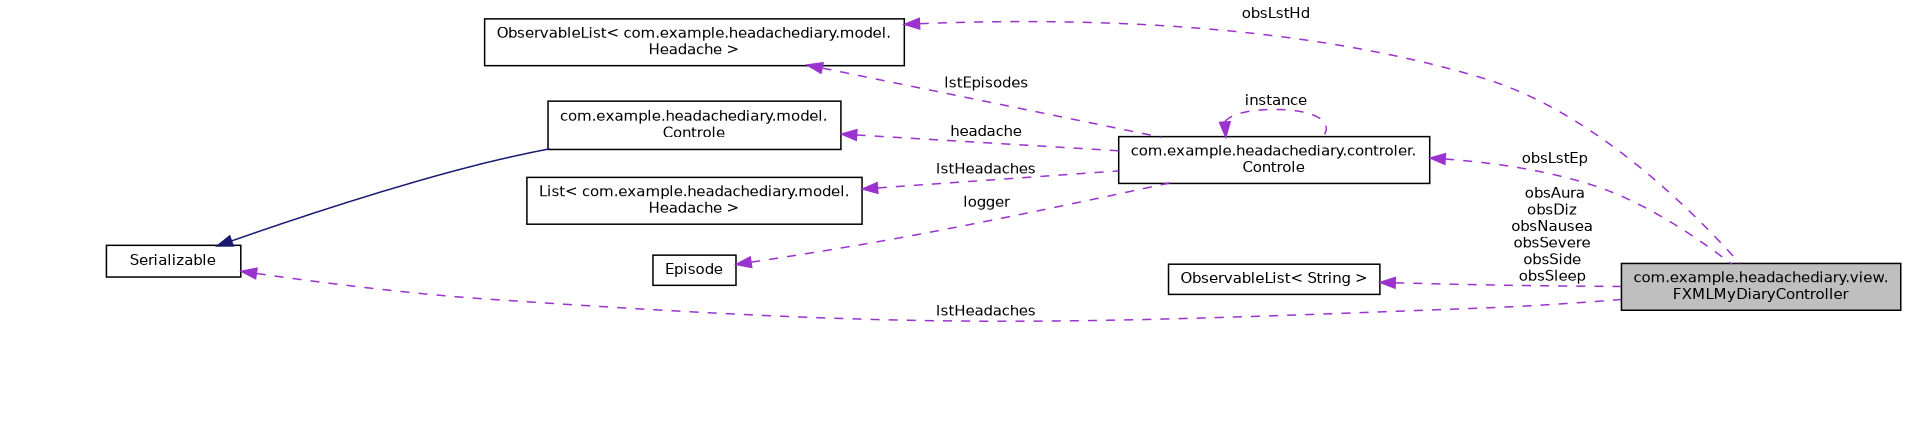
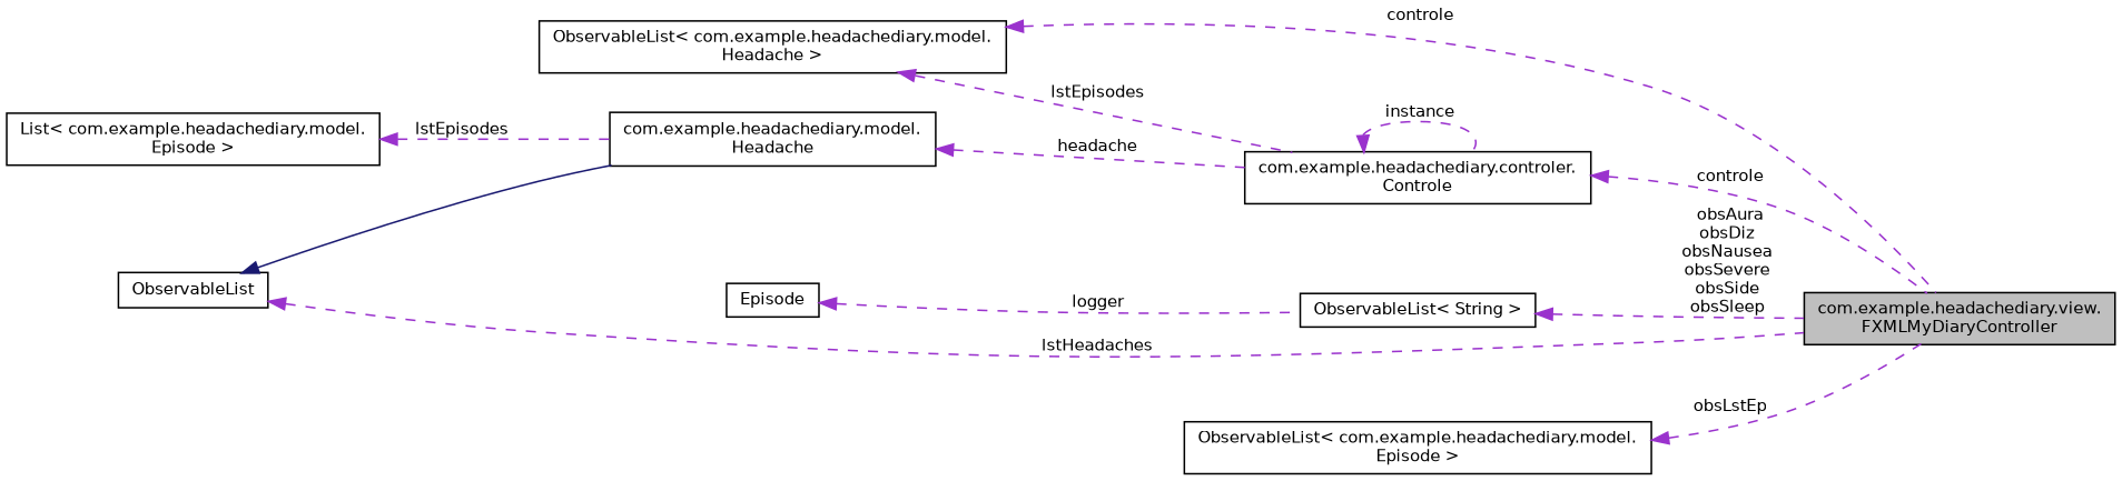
  digraph {
    rankdir=LR
    node [color=black fillcolor=white fontname=Helvetica fontsize=10 shape=record style=filled]
    edge [color=darkorchid3 dir=back fontname=Helvetica fontsize=10 labelfontname=Helvetica labelfontsize=10 style=dashed]
    n1 [fillcolor=grey75 fontcolor=black height=0.2 label="com.example.headachediary.view.\lFXMLMyDiaryController" width=0.4]
-   n2 [height=0.2 label="List\< com.example.headachediary.model.\lHeadache \>" width=0.4]
    n3 [height=0.2 label="com.example.headachediary.controler.\lControle" width=0.4]
    n4 [height=0.2 label="ObservableList\< com.example.headachediary.model.\lHeadache \>" width=0.4]
+   n5 [height=0.2 label="ObservableList\< com.example.headachediary.model.\lEpisode \>" width=0.4]
    n6 [height=0.2 label="ObservableList\< String \>" width=0.4]
-   n7 [height=0.2 label="com.example.headachediary.model.\lControle" width=0.4]
-   n8 [height=0.2 label=Serializable width=0.4]
+   n7 [height=0.2 label="com.example.headachediary.model.\lHeadache" width=0.4]
+   n8 [height=0.2 label=ObservableList width=0.4]
+   n9 [height=0.2 label="List\< com.example.headachediary.model.\lEpisode \>" width=0.4]
    n10 [height=0.2 label=Episode width=0.4]
-   n2 -> n3 [label=" lstHeadaches"]
-   n3 -> n1 [label=" obsLstEp"]
+   n3 -> n1 [label=" controle"]
    n3 -> n3 [label=" instance"]
-   n4 -> n1 [label=" obsLstHd"]
+   n4 -> n1 [label=" controle"]
    n4 -> n3 [label=" lstEpisodes"]
+   n5 -> n1 [label=" obsLstEp"]
    n6 -> n1 [label=" obsAura\nobsDiz\nobsNausea\nobsSevere\nobsSide\nobsSleep"]
    n7 -> n3 [label=" headache"]
    n8 -> n1 [label=" lstHeadaches"]
    n8 -> n7 [color=midnightblue style=solid]
-   n10 -> n3 [label=" logger"]
+   n9 -> n7 [label=" lstEpisodes"]
+   n10 -> n6 [label=" logger"]
  }
